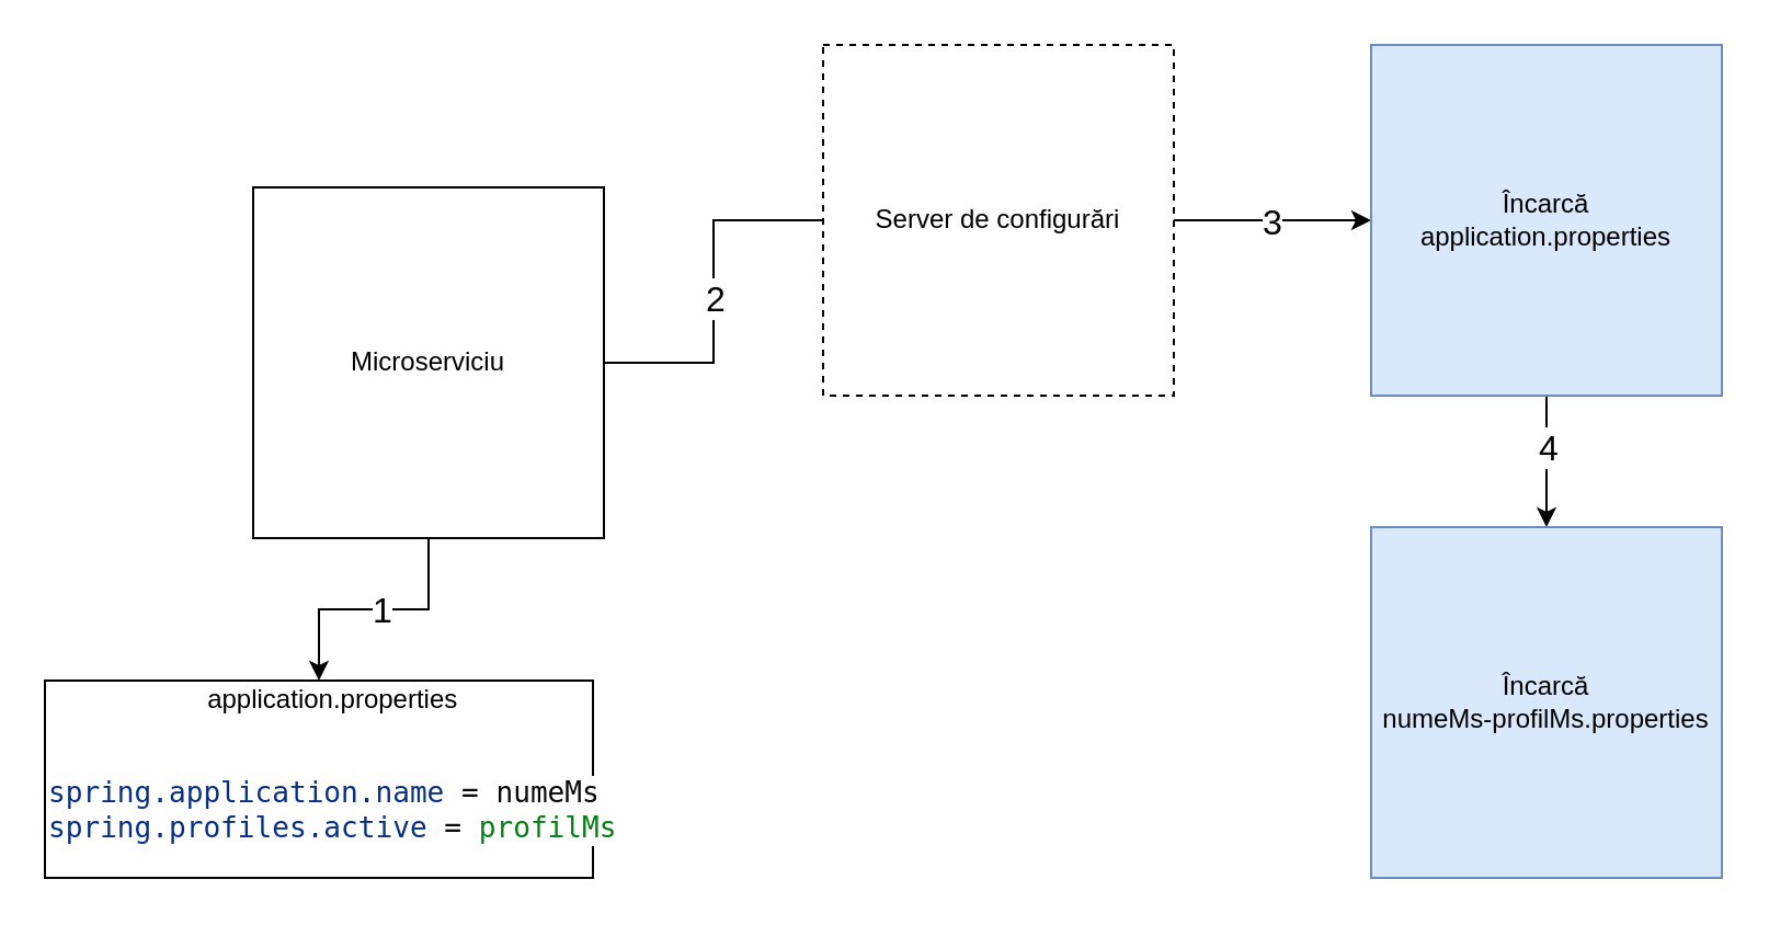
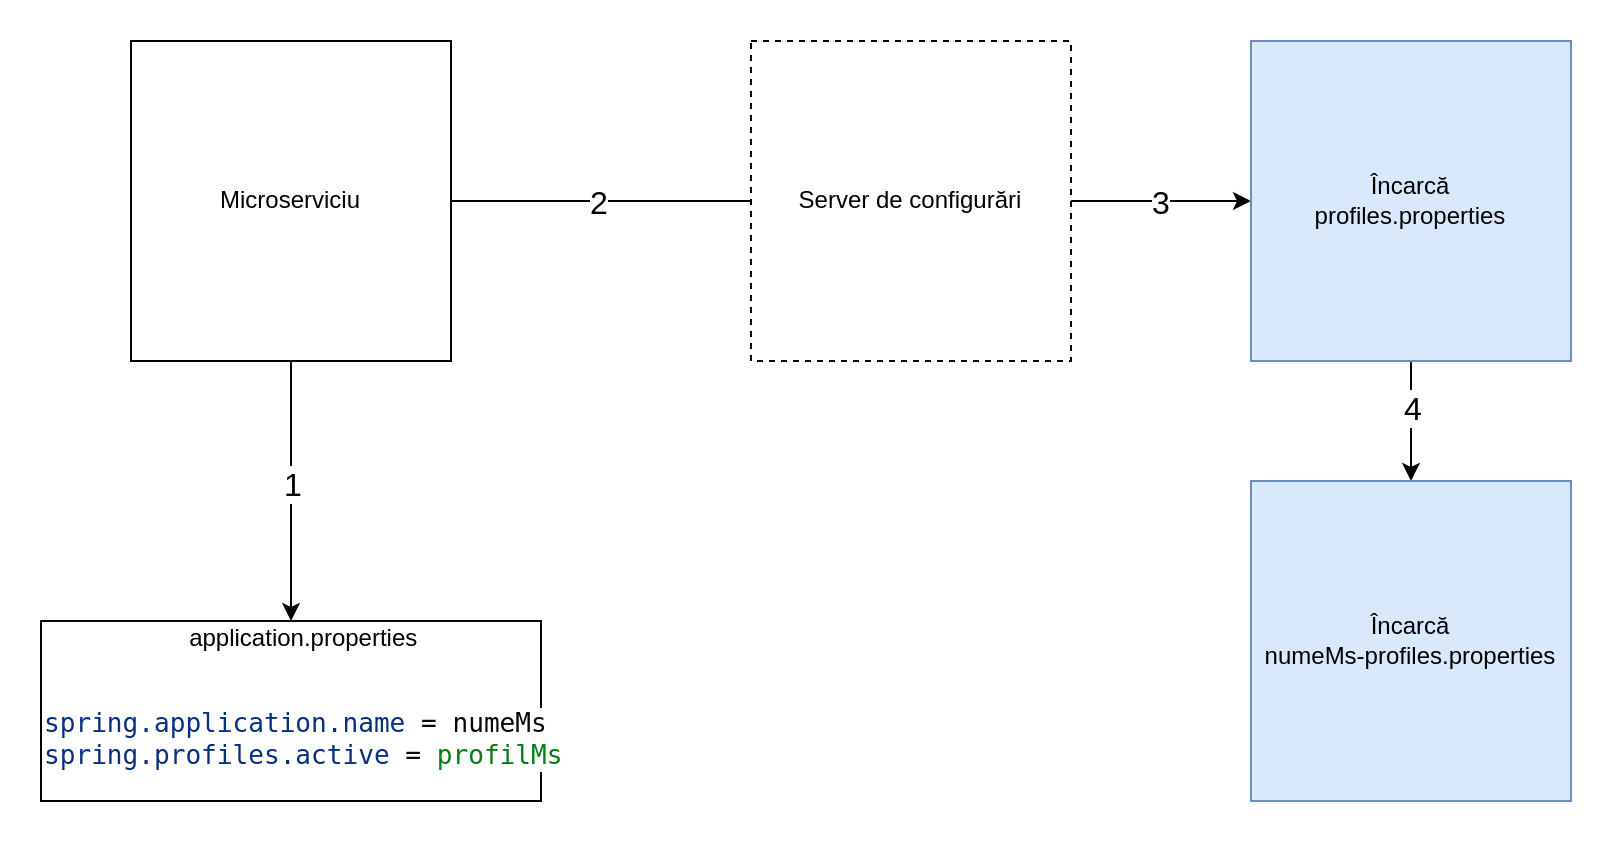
  <mxCell id="0" />
  <mxCell id="1" parent="0" />
  <mxCell id="2" style="edgeStyle=orthogonalEdgeStyle;rounded=0;orthogonalLoop=1;jettySize=auto;html=1;exitX=0.5;exitY=1;exitDx=0;exitDy=0;entryX=0.5;entryY=0;entryDx=0;entryDy=0;fontSize=16;" edge="1" parent="1" source="6" target="7"><mxGeometry relative="1" as="geometry" /></mxCell>
  <mxCell id="3" value="1" style="edgeLabel;html=1;align=center;verticalAlign=middle;resizable=0;points=[];fontSize=16;" vertex="1" connectable="0" parent="2"><mxGeometry x="-0.054" relative="1" as="geometry"><mxPoint as="offset" /></mxGeometry></mxCell>
  <mxCell id="4" style="edgeStyle=orthogonalEdgeStyle;rounded=0;orthogonalLoop=1;jettySize=auto;html=1;endArrow=none;" edge="1" parent="1" source="6" target="10"><mxGeometry relative="1" as="geometry" /></mxCell>
  <mxCell id="5" value="2" style="edgeLabel;html=1;align=center;verticalAlign=middle;resizable=0;points=[];fontSize=16;" vertex="1" connectable="0" parent="4"><mxGeometry x="-0.027" relative="1" as="geometry"><mxPoint as="offset" /></mxGeometry></mxCell>
- <mxCell id="6" value="Microserviciu" style="whiteSpace=wrap;html=1;aspect=fixed;" vertex="1" parent="1"><mxGeometry x="115" y="85" width="160" height="160" as="geometry" /></mxCell>
+ <mxCell id="6" value="Microserviciu" style="whiteSpace=wrap;html=1;aspect=fixed;" vertex="1" parent="1"><mxGeometry x="65" y="20" width="160" height="160" as="geometry" /></mxCell>
  <mxCell id="7" value="&lt;div style=&quot;text-align: center;&quot;&gt;&lt;span style=&quot;background-color: initial;&quot;&gt;application.properties&lt;/span&gt;&lt;/div&gt;&lt;div style=&quot;text-align: center;&quot;&gt;&lt;br&gt;&lt;/div&gt;&lt;div style=&quot;background-color: rgb(255, 255, 255);&quot;&gt;&lt;pre style=&quot;font-family: &amp;quot;JetBrains Mono&amp;quot;, monospace; font-size: 9.8pt;&quot;&gt;&lt;span style=&quot;color: rgb(8, 48, 128);&quot;&gt;spring.application.name &lt;/span&gt;&lt;font color=&quot;#080808&quot;&gt;= numeMs&lt;/font&gt;&lt;span style=&quot;color: rgb(6, 125, 23);&quot;&gt;&lt;br&gt;&lt;/span&gt;&lt;span style=&quot;color: rgb(8, 48, 128);&quot;&gt;spring.profiles.active &lt;/span&gt;&lt;font color=&quot;#080808&quot;&gt;= &lt;/font&gt;&lt;font color=&quot;#067d17&quot;&gt;profilMs&lt;/font&gt;&lt;/pre&gt;&lt;/div&gt;" style="rounded=0;whiteSpace=wrap;html=1;align=left;" vertex="1" parent="1"><mxGeometry x="20" y="310" width="250" height="90" as="geometry" /></mxCell>
  <mxCell id="8" style="edgeStyle=orthogonalEdgeStyle;rounded=0;orthogonalLoop=1;jettySize=auto;html=1;" edge="1" parent="1" source="10"><mxGeometry relative="1" as="geometry"><mxPoint x="625" y="100" as="targetPoint" /></mxGeometry></mxCell>
  <mxCell id="9" value="3" style="edgeLabel;html=1;align=center;verticalAlign=middle;resizable=0;points=[];fontSize=16;" vertex="1" connectable="0" parent="8"><mxGeometry x="-0.028" relative="1" as="geometry"><mxPoint as="offset" /></mxGeometry></mxCell>
  <mxCell id="10" value="Server de configurări" style="whiteSpace=wrap;html=1;aspect=fixed;dashed=1;" vertex="1" parent="1"><mxGeometry x="375" y="20" width="160" height="160" as="geometry" /></mxCell>
  <mxCell id="11" style="edgeStyle=orthogonalEdgeStyle;rounded=0;orthogonalLoop=1;jettySize=auto;html=1;exitX=0.5;exitY=1;exitDx=0;exitDy=0;entryX=0.5;entryY=0;entryDx=0;entryDy=0;" edge="1" parent="1" source="13" target="14"><mxGeometry relative="1" as="geometry" /></mxCell>
  <mxCell id="12" value="4" style="edgeLabel;html=1;align=center;verticalAlign=middle;resizable=0;points=[];fontSize=16;" vertex="1" connectable="0" parent="11"><mxGeometry x="-0.233" y="2" relative="1" as="geometry"><mxPoint x="-2" as="offset" /></mxGeometry></mxCell>
- <mxCell id="13" value="Încarcă &lt;br&gt;application.properties" style="whiteSpace=wrap;html=1;aspect=fixed;fillColor=#dae8fc;strokeColor=#6c8ebf;" vertex="1" parent="1"><mxGeometry x="625" y="20" width="160" height="160" as="geometry" /></mxCell>
- <mxCell id="14" value="&lt;div&gt;Încarcă&lt;/div&gt;&lt;div&gt;numeMs-profilMs.properties&lt;/div&gt;" style="whiteSpace=wrap;html=1;aspect=fixed;fillColor=#dae8fc;strokeColor=#6c8ebf;" vertex="1" parent="1"><mxGeometry x="625" y="240" width="160" height="160" as="geometry" /></mxCell>
+ <mxCell id="13" value="Încarcă &lt;br&gt;profiles.properties" style="whiteSpace=wrap;html=1;aspect=fixed;fillColor=#dae8fc;strokeColor=#6c8ebf;" vertex="1" parent="1"><mxGeometry x="625" y="20" width="160" height="160" as="geometry" /></mxCell>
+ <mxCell id="14" value="&lt;div&gt;Încarcă&lt;/div&gt;&lt;div&gt;numeMs-profiles.properties&lt;/div&gt;" style="whiteSpace=wrap;html=1;aspect=fixed;fillColor=#dae8fc;strokeColor=#6c8ebf;" vertex="1" parent="1"><mxGeometry x="625" y="240" width="160" height="160" as="geometry" /></mxCell>
